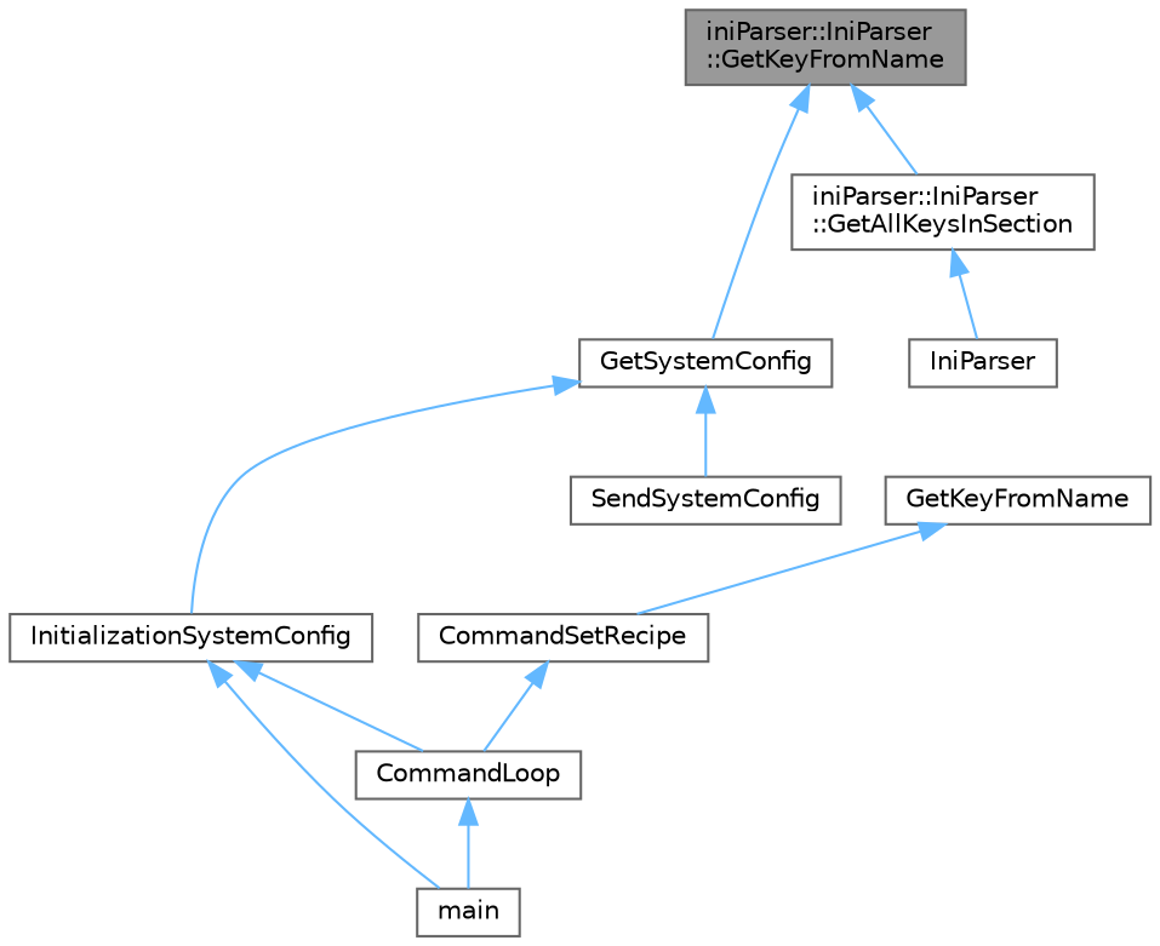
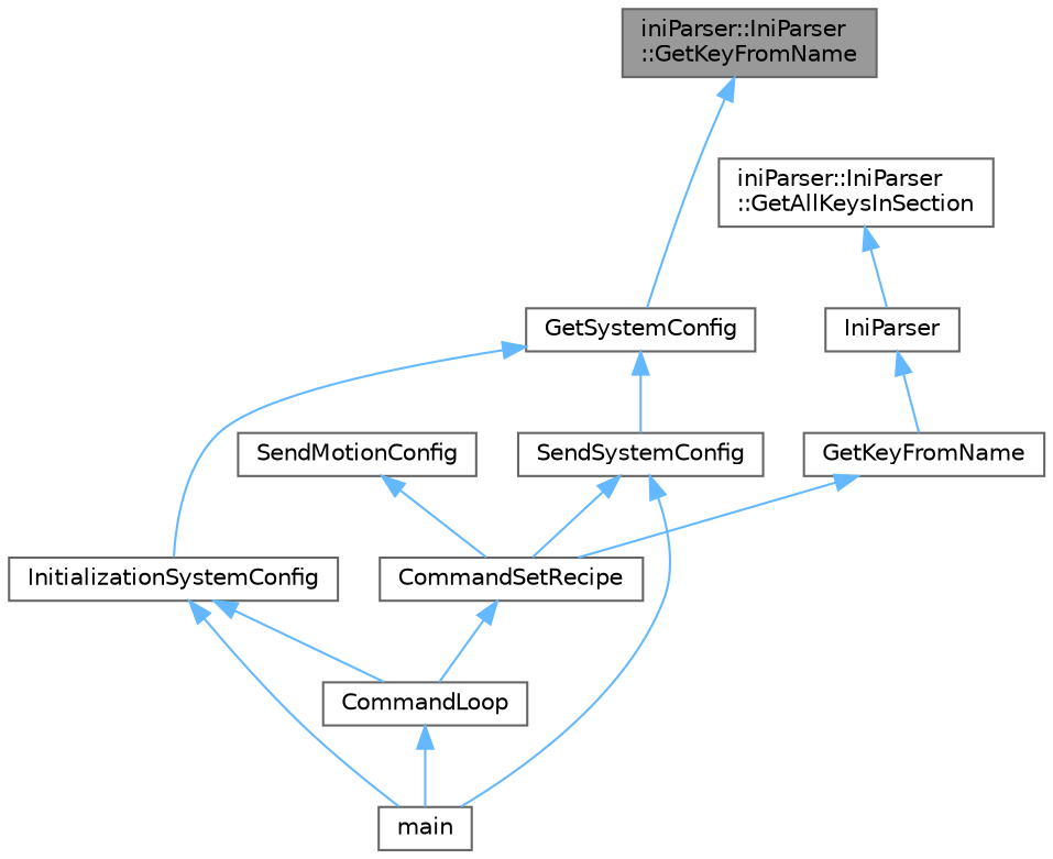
  digraph {
    rankdir=TB
    node [color=grey40 fillcolor=white fontname=Helvetica fontsize=10 shape=box style=filled]
    edge [color=steelblue1 dir=back fontname=Helvetica fontsize=10 labelfontname=Helvetica labelfontsize=10 style=solid]
    n1 [color=gray40 fillcolor=grey60 fontcolor=black height=0.2 label="iniParser::IniParser\l::GetKeyFromName" width=0.4]
    n2 [height=0.2 label="iniParser::IniParser\l::GetAllKeysInSection" width=0.4]
    n3 [height=0.2 label=GetSystemConfig width=0.4]
    n4 [height=0.2 label=IniParser width=0.4]
    n5 [height=0.2 label=GetKeyFromName width=0.4]
    n6 [height=0.2 label=InitializationSystemConfig width=0.4]
    n7 [height=0.2 label=SendSystemConfig width=0.4]
    n8 [height=0.2 label=CommandSetRecipe width=0.4]
    n9 [height=0.2 label=CommandLoop width=0.4]
    n10 [height=0.2 label=main width=0.4]
-   n1 -> n2
+   n11 [height=0.2 label=SendMotionConfig width=0.4]
    n1 -> n3
    n2 -> n4
    n3 -> n6
    n3 -> n7
+   n4 -> n5
    n5 -> n8
    n6 -> n9
    n6 -> n10
+   n7 -> n8
+   n7 -> n10
    n8 -> n9
    n9 -> n10
+   n11 -> n8
  }
